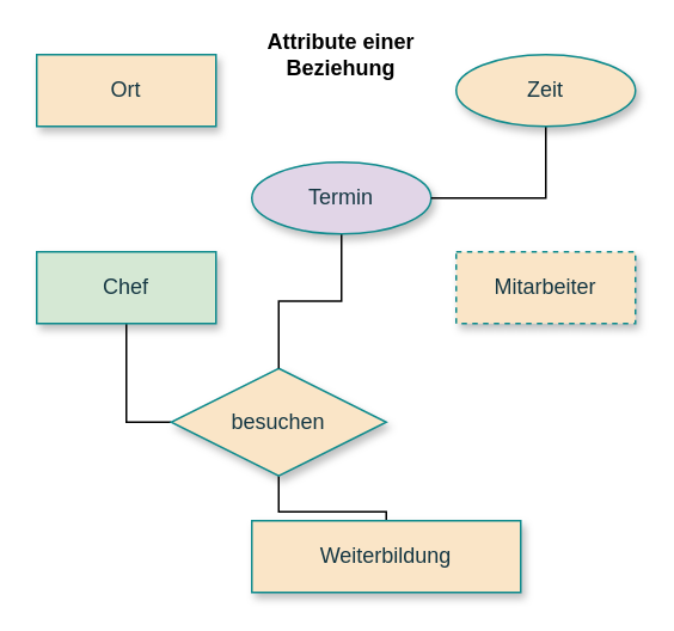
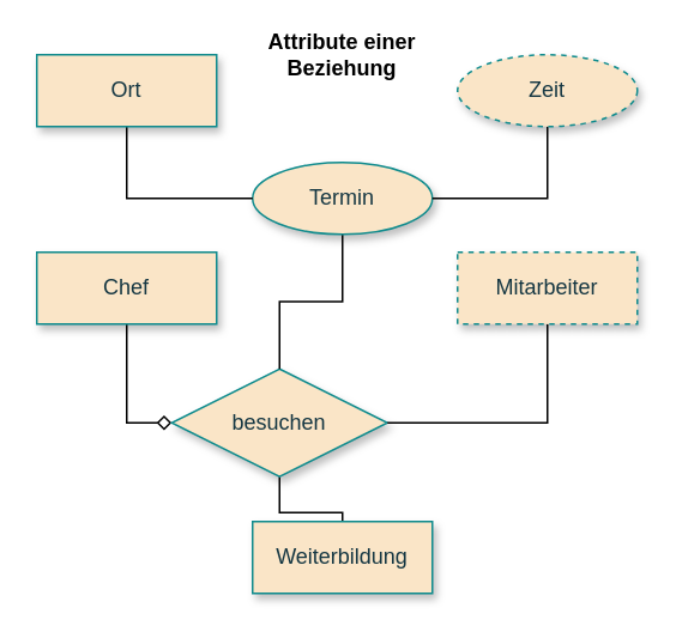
  <mxCell id="0" />
  <mxCell id="1" parent="0" />
- <mxCell id="2" style="edgeStyle=orthogonalEdgeStyle;rounded=0;orthogonalLoop=1;jettySize=auto;html=1;entryX=0;entryY=0.5;entryDx=0;entryDy=0;exitX=0.5;exitY=1;exitDx=0;exitDy=0;endArrow=none;endFill=0;" edge="1" parent="1" source="3" target="5"><mxGeometry relative="1" as="geometry" /></mxCell>
- <mxCell id="3" value="Chef" style="whiteSpace=wrap;html=1;align=center;shadow=1;labelBackgroundColor=none;fillColor=#d5e8d4;strokeColor=#0F8B8D;fontColor=#143642;rounded=0;" parent="1" vertex="1"><mxGeometry x="20" y="140" width="100" height="40" as="geometry" /></mxCell>
+ <mxCell id="2" style="edgeStyle=orthogonalEdgeStyle;rounded=0;orthogonalLoop=1;jettySize=auto;html=1;entryX=0;entryY=0.5;entryDx=0;entryDy=0;exitX=0.5;exitY=1;exitDx=0;exitDy=0;endArrow=diamond;endFill=0;" edge="1" parent="1" source="3" target="5"><mxGeometry relative="1" as="geometry" /></mxCell>
+ <mxCell id="3" value="Chef" style="whiteSpace=wrap;html=1;align=center;shadow=1;labelBackgroundColor=none;fillColor=#FAE5C7;strokeColor=#0F8B8D;fontColor=#143642;rounded=0;" parent="1" vertex="1"><mxGeometry x="20" y="140" width="100" height="40" as="geometry" /></mxCell>
  <mxCell id="4" style="edgeStyle=orthogonalEdgeStyle;rounded=0;orthogonalLoop=1;jettySize=auto;html=1;endArrow=none;endFill=0;" edge="1" parent="1" source="5" target="10"><mxGeometry relative="1" as="geometry" /></mxCell>
  <mxCell id="5" value="besuchen" style="shape=rhombus;perimeter=rhombusPerimeter;whiteSpace=wrap;html=1;align=center;shadow=1;container=0;labelBackgroundColor=none;fillColor=#FAE5C7;strokeColor=#0F8B8D;fontColor=#143642;rounded=0;" vertex="1" parent="1"><mxGeometry x="95" y="205" width="120" height="60" as="geometry" /></mxCell>
  <mxCell id="6" style="edgeStyle=orthogonalEdgeStyle;rounded=0;orthogonalLoop=1;jettySize=auto;html=1;endArrow=none;endFill=0;" edge="1" parent="1" source="7" target="5"><mxGeometry relative="1" as="geometry" /></mxCell>
- <mxCell id="7" value="Termin" style="ellipse;whiteSpace=wrap;html=1;align=center;shadow=1;labelBackgroundColor=none;fillColor=#e1d5e7;strokeColor=#0F8B8D;fontColor=#143642;rounded=0;" vertex="1" parent="1"><mxGeometry x="140" y="90" width="100" height="40" as="geometry" /></mxCell>
+ <mxCell id="7" value="Termin" style="ellipse;whiteSpace=wrap;html=1;align=center;shadow=1;labelBackgroundColor=none;fillColor=#FAE5C7;strokeColor=#0F8B8D;fontColor=#143642;rounded=0;" vertex="1" parent="1"><mxGeometry x="140" y="90" width="100" height="40" as="geometry" /></mxCell>
+ <mxCell id="8" style="edgeStyle=orthogonalEdgeStyle;rounded=0;orthogonalLoop=1;jettySize=auto;html=1;entryX=1;entryY=0.5;entryDx=0;entryDy=0;exitX=0.5;exitY=1;exitDx=0;exitDy=0;endArrow=none;endFill=0;" edge="1" parent="1" source="9" target="5"><mxGeometry relative="1" as="geometry" /></mxCell>
  <mxCell id="9" value="Mitarbeiter" style="whiteSpace=wrap;html=1;align=center;shadow=1;labelBackgroundColor=none;fillColor=#FAE5C7;strokeColor=#0F8B8D;fontColor=#143642;rounded=0;dashed=1;" vertex="1" parent="1"><mxGeometry x="254" y="140" width="100" height="40" as="geometry" /></mxCell>
- <mxCell id="10" value="Weiterbildung" style="whiteSpace=wrap;html=1;align=center;shadow=1;labelBackgroundColor=none;fillColor=#FAE5C7;strokeColor=#0F8B8D;fontColor=#143642;rounded=0;" vertex="1" parent="1"><mxGeometry x="140" y="290" width="150" height="40" as="geometry" /></mxCell>
+ <mxCell id="10" value="Weiterbildung" style="whiteSpace=wrap;html=1;align=center;shadow=1;labelBackgroundColor=none;fillColor=#FAE5C7;strokeColor=#0F8B8D;fontColor=#143642;rounded=0;" vertex="1" parent="1"><mxGeometry x="140" y="290" width="100" height="40" as="geometry" /></mxCell>
+ <mxCell id="11" style="edgeStyle=orthogonalEdgeStyle;rounded=0;orthogonalLoop=1;jettySize=auto;html=1;entryX=0;entryY=0.5;entryDx=0;entryDy=0;endArrow=none;endFill=0;exitX=0.5;exitY=1;exitDx=0;exitDy=0;" edge="1" parent="1" source="12" target="7"><mxGeometry relative="1" as="geometry" /></mxCell>
  <mxCell id="12" value="Ort" style="whiteSpace=wrap;html=1;align=center;shadow=1;labelBackgroundColor=none;fillColor=#FAE5C7;strokeColor=#0F8B8D;fontColor=#143642;rounded=0;" vertex="1" parent="1"><mxGeometry x="20" y="30" width="100" height="40" as="geometry" /></mxCell>
  <mxCell id="13" style="edgeStyle=orthogonalEdgeStyle;rounded=0;orthogonalLoop=1;jettySize=auto;html=1;entryX=1;entryY=0.5;entryDx=0;entryDy=0;endArrow=none;endFill=0;exitX=0.5;exitY=1;exitDx=0;exitDy=0;" edge="1" parent="1" source="14" target="7"><mxGeometry relative="1" as="geometry" /></mxCell>
- <mxCell id="14" value="Zeit" style="ellipse;whiteSpace=wrap;html=1;align=center;shadow=1;labelBackgroundColor=none;fillColor=#FAE5C7;strokeColor=#0F8B8D;fontColor=#143642;rounded=0;" vertex="1" parent="1"><mxGeometry x="254" y="30" width="100" height="40" as="geometry" /></mxCell>
+ <mxCell id="14" value="Zeit" style="ellipse;whiteSpace=wrap;html=1;align=center;shadow=1;labelBackgroundColor=none;fillColor=#FAE5C7;strokeColor=#0F8B8D;fontColor=#143642;rounded=0;dashed=1;" vertex="1" parent="1"><mxGeometry x="254" y="30" width="100" height="40" as="geometry" /></mxCell>
  <mxCell id="15" value="&lt;b&gt;Attribute einer Beziehung&lt;/b&gt;" style="text;html=1;strokeColor=none;fillColor=none;align=center;verticalAlign=middle;whiteSpace=wrap;rounded=0;" vertex="1" parent="1"><mxGeometry x="130" y="20" width="120" height="20" as="geometry" /></mxCell>
